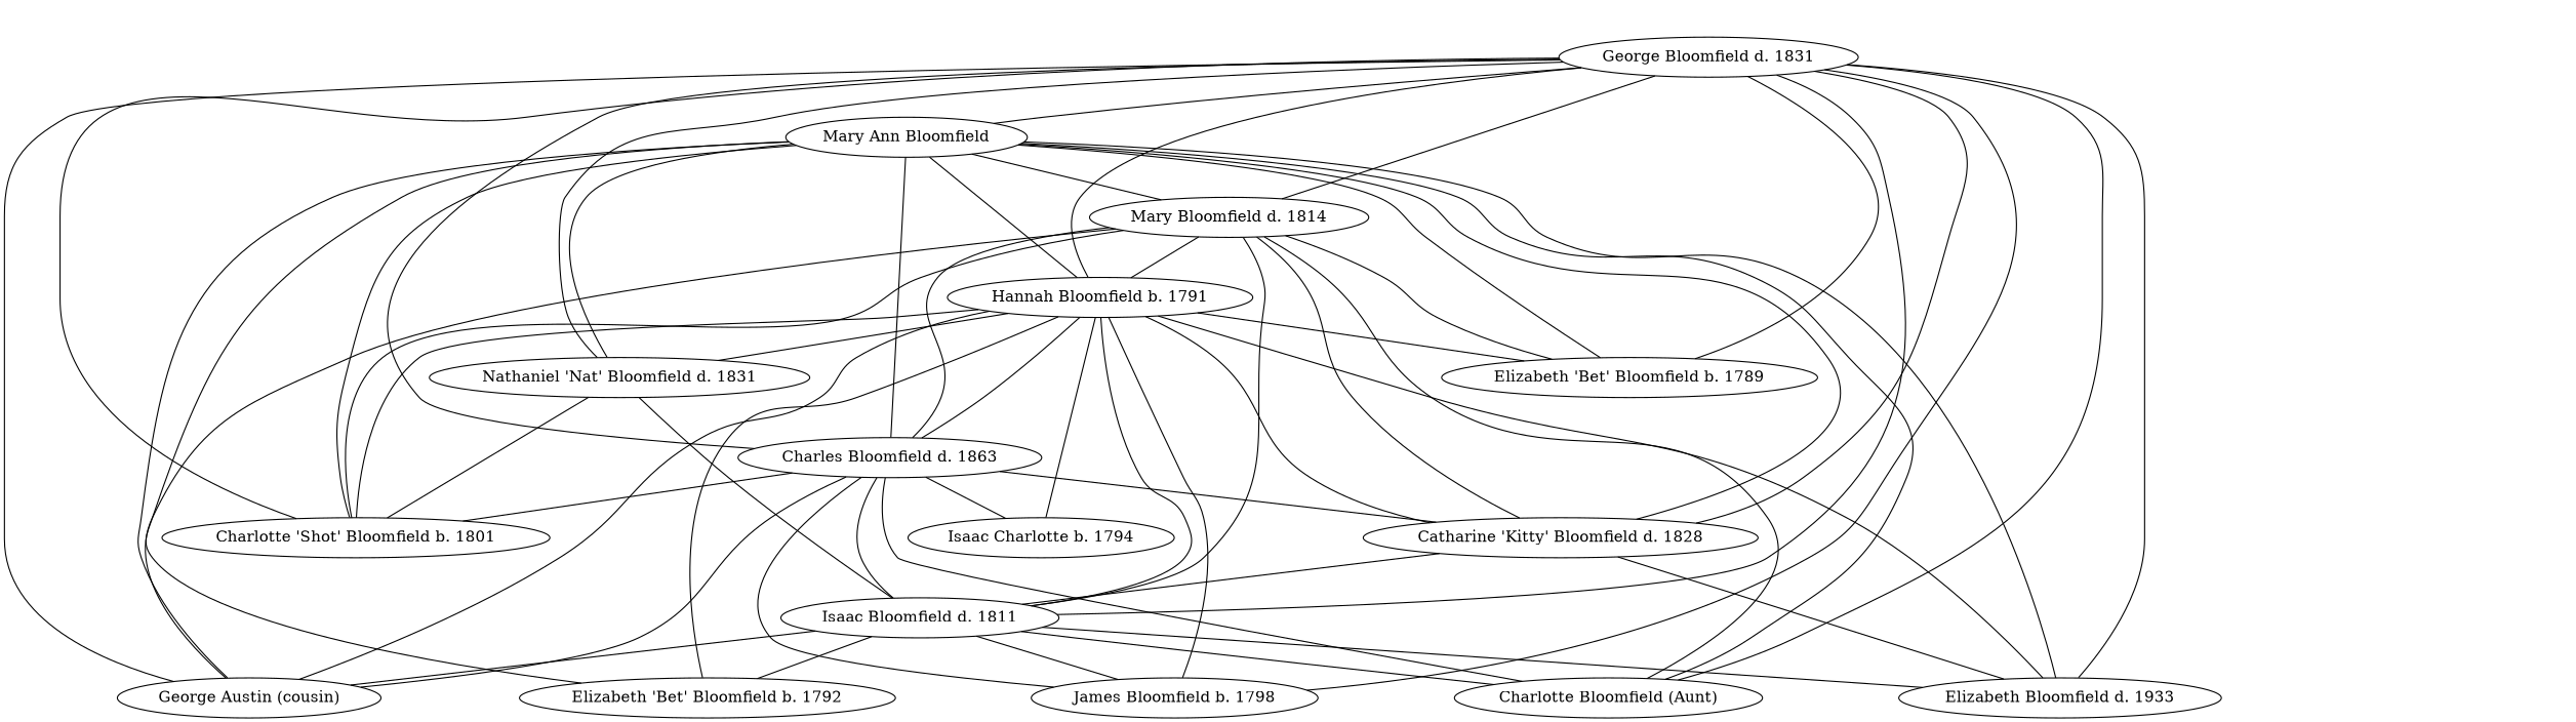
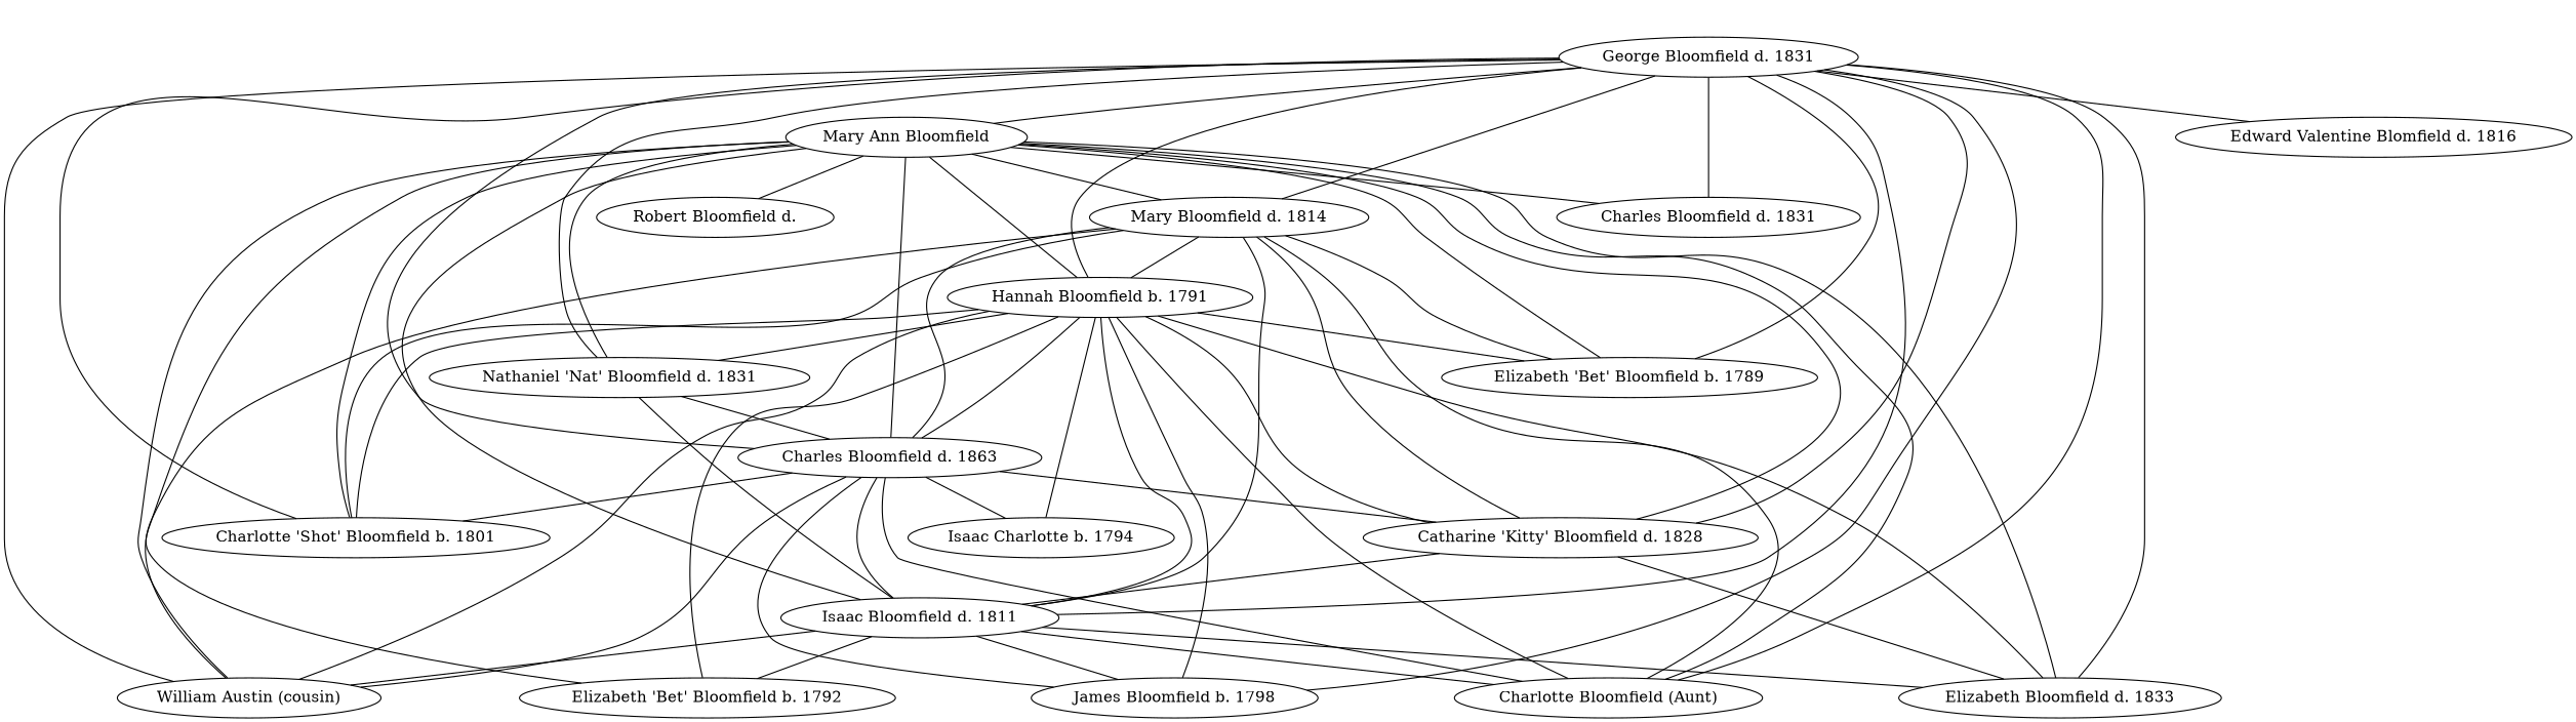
  graph {
    "George Bloomfield d. 1831"
    "Nathaniel 'Nat' Bloomfield d. 1831"
-   "William Austin (cousin)" [label="George Austin (cousin)"]
+   "William Austin (cousin)"
    "Catharine 'Kitty' Bloomfield d. 1828"
    "Mary Ann Bloomfield"
    "Charles Bloomfield d. 1863"
    "Isaac Bloomfield d. 1811"
    "James Bloomfield b. 1798"
    "Charlotte 'Shot' Bloomfield b. 1801"
-   "Elizabeth Bloomfield d. 1833" [label="Elizabeth Bloomfield d. 1933"]
+   "Elizabeth Bloomfield d. 1833"
    "Charlotte Bloomfield (Aunt)"
    "Elizabeth 'Bet' Bloomfield b. 1789"
+   "Charles Bloomfield d. 1831"
+   "Edward Valentine Blomfield d. 1816"
    "Hannah Bloomfield b. 1791"
    "Mary Bloomfield d. 1814"
+   "Robert Bloomfield d."
    "Elizabeth 'Bet' Bloomfield b. 1792"
    n19 [label="Isaac Charlotte b. 1794"]
    "George Bloomfield d. 1831" -- "Nathaniel 'Nat' Bloomfield d. 1831"
    "George Bloomfield d. 1831" -- "William Austin (cousin)"
    "George Bloomfield d. 1831" -- "Catharine 'Kitty' Bloomfield d. 1828"
    "George Bloomfield d. 1831" -- "Mary Ann Bloomfield"
    "George Bloomfield d. 1831" -- "Charles Bloomfield d. 1863"
    "George Bloomfield d. 1831" -- "Isaac Bloomfield d. 1811"
    "George Bloomfield d. 1831" -- "James Bloomfield b. 1798"
    "George Bloomfield d. 1831" -- "Charlotte 'Shot' Bloomfield b. 1801"
    "George Bloomfield d. 1831" -- "Elizabeth Bloomfield d. 1833"
    "George Bloomfield d. 1831" -- "Charlotte Bloomfield (Aunt)"
    "George Bloomfield d. 1831" -- "Elizabeth 'Bet' Bloomfield b. 1789"
-   "Nathaniel 'Nat' Bloomfield d. 1831" -- "Charlotte 'Shot' Bloomfield b. 1801"
+   "George Bloomfield d. 1831" -- "Charles Bloomfield d. 1831"
+   "George Bloomfield d. 1831" -- "Edward Valentine Blomfield d. 1816"
+   "Nathaniel 'Nat' Bloomfield d. 1831" -- "Charles Bloomfield d. 1863"
    "Catharine 'Kitty' Bloomfield d. 1828" -- "Isaac Bloomfield d. 1811"
    "Catharine 'Kitty' Bloomfield d. 1828" -- "Elizabeth Bloomfield d. 1833"
    "Mary Ann Bloomfield" -- "Nathaniel 'Nat' Bloomfield d. 1831"
    "Mary Ann Bloomfield" -- "William Austin (cousin)"
    "Mary Ann Bloomfield" -- "Catharine 'Kitty' Bloomfield d. 1828"
    "Mary Ann Bloomfield" -- "Charles Bloomfield d. 1863"
+   "Mary Ann Bloomfield" -- "Isaac Bloomfield d. 1811"
    "Mary Ann Bloomfield" -- "Charlotte 'Shot' Bloomfield b. 1801"
    "Mary Ann Bloomfield" -- "Elizabeth Bloomfield d. 1833"
    "Mary Ann Bloomfield" -- "Charlotte Bloomfield (Aunt)"
    "Mary Ann Bloomfield" -- "Elizabeth 'Bet' Bloomfield b. 1789"
+   "Mary Ann Bloomfield" -- "Charles Bloomfield d. 1831"
    "Mary Ann Bloomfield" -- "Hannah Bloomfield b. 1791"
    "Mary Ann Bloomfield" -- "Mary Bloomfield d. 1814"
+   "Mary Ann Bloomfield" -- "Robert Bloomfield d."
    "Mary Ann Bloomfield" -- "Elizabeth 'Bet' Bloomfield b. 1792"
    "Charles Bloomfield d. 1863" -- "William Austin (cousin)"
    "Charles Bloomfield d. 1863" -- "Catharine 'Kitty' Bloomfield d. 1828"
    "Charles Bloomfield d. 1863" -- "James Bloomfield b. 1798"
    "Charles Bloomfield d. 1863" -- "Charlotte 'Shot' Bloomfield b. 1801"
    "Charles Bloomfield d. 1863" -- n19
    "Isaac Bloomfield d. 1811" -- "Nathaniel 'Nat' Bloomfield d. 1831"
    "Isaac Bloomfield d. 1811" -- "William Austin (cousin)"
    "Isaac Bloomfield d. 1811" -- "Charles Bloomfield d. 1863"
    "Isaac Bloomfield d. 1811" -- "James Bloomfield b. 1798"
    "Isaac Bloomfield d. 1811" -- "Elizabeth Bloomfield d. 1833"
    "Isaac Bloomfield d. 1811" -- "Charlotte Bloomfield (Aunt)"
    "Isaac Bloomfield d. 1811" -- "Elizabeth 'Bet' Bloomfield b. 1792"
    "Charlotte Bloomfield (Aunt)" -- "Charles Bloomfield d. 1863"
    "Hannah Bloomfield b. 1791" -- "George Bloomfield d. 1831"
    "Hannah Bloomfield b. 1791" -- "Nathaniel 'Nat' Bloomfield d. 1831"
    "Hannah Bloomfield b. 1791" -- "William Austin (cousin)"
    "Hannah Bloomfield b. 1791" -- "Catharine 'Kitty' Bloomfield d. 1828"
    "Hannah Bloomfield b. 1791" -- "Charles Bloomfield d. 1863"
    "Hannah Bloomfield b. 1791" -- "Isaac Bloomfield d. 1811"
    "Hannah Bloomfield b. 1791" -- "James Bloomfield b. 1798"
    "Hannah Bloomfield b. 1791" -- "Charlotte 'Shot' Bloomfield b. 1801"
    "Hannah Bloomfield b. 1791" -- "Elizabeth Bloomfield d. 1833"
+   "Hannah Bloomfield b. 1791" -- "Charlotte Bloomfield (Aunt)"
    "Hannah Bloomfield b. 1791" -- "Elizabeth 'Bet' Bloomfield b. 1789"
    "Hannah Bloomfield b. 1791" -- "Elizabeth 'Bet' Bloomfield b. 1792"
    "Hannah Bloomfield b. 1791" -- n19
    "Mary Bloomfield d. 1814" -- "George Bloomfield d. 1831"
    "Mary Bloomfield d. 1814" -- "William Austin (cousin)"
    "Mary Bloomfield d. 1814" -- "Catharine 'Kitty' Bloomfield d. 1828"
    "Mary Bloomfield d. 1814" -- "Charles Bloomfield d. 1863"
    "Mary Bloomfield d. 1814" -- "Isaac Bloomfield d. 1811"
    "Mary Bloomfield d. 1814" -- "Charlotte 'Shot' Bloomfield b. 1801"
    "Mary Bloomfield d. 1814" -- "Charlotte Bloomfield (Aunt)"
    "Mary Bloomfield d. 1814" -- "Elizabeth 'Bet' Bloomfield b. 1789"
    "Mary Bloomfield d. 1814" -- "Hannah Bloomfield b. 1791"
  }
